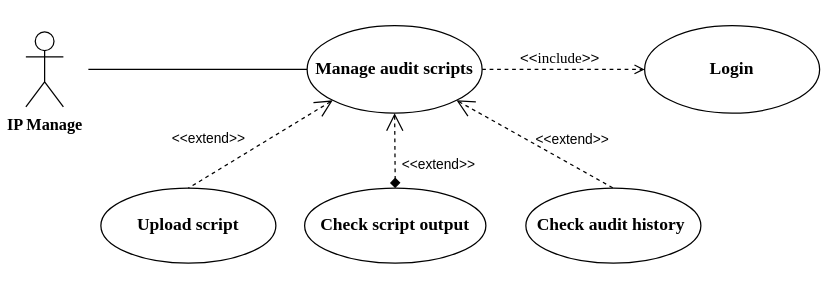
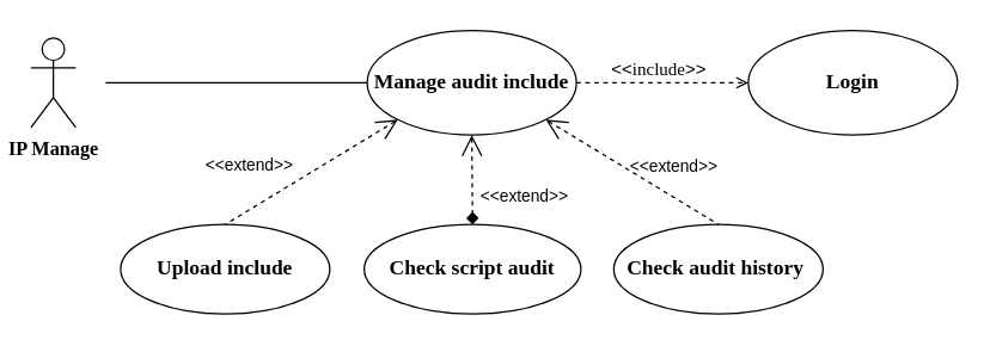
  <mxCell id="0" />
  <mxCell id="1" parent="0" />
  <mxCell id="2" value="&lt;font face=&quot;Old Standard TT&quot; size=&quot;1&quot;&gt;&lt;b style=&quot;font-size: 13px&quot;&gt;IP Manage&lt;/b&gt;&lt;/font&gt;" style="shape=umlActor;html=1;verticalLabelPosition=bottom;verticalAlign=top;align=center;" vertex="1" parent="1"><mxGeometry x="20" y="25" width="30" height="60" as="geometry" /></mxCell>
- <mxCell id="3" value="&lt;font face=&quot;Old Standard TT&quot; size=&quot;1&quot;&gt;&lt;b style=&quot;font-size: 14px&quot;&gt;Login&lt;/b&gt;&lt;/font&gt;" style="ellipse;whiteSpace=wrap;html=1;fillColor=none;" vertex="1" parent="1"><mxGeometry x="515" y="20" width="140" height="70" as="geometry" /></mxCell>
- <mxCell id="4" value="&lt;font face=&quot;Old Standard TT&quot; size=&quot;1&quot;&gt;&lt;b style=&quot;font-size: 14px&quot;&gt;Manage audit scripts&lt;/b&gt;&lt;/font&gt;" style="ellipse;whiteSpace=wrap;html=1;fillColor=none;" vertex="1" parent="1"><mxGeometry x="245" y="20" width="140" height="70" as="geometry" /></mxCell>
+ <mxCell id="3" value="&lt;font face=&quot;Old Standard TT&quot; size=&quot;1&quot;&gt;&lt;b style=&quot;font-size: 14px&quot;&gt;Login&lt;/b&gt;&lt;/font&gt;" style="ellipse;whiteSpace=wrap;html=1;fillColor=none;" vertex="1" parent="1"><mxGeometry x="500" y="20" width="140" height="70" as="geometry" /></mxCell>
+ <mxCell id="4" value="&lt;font face=&quot;Old Standard TT&quot; size=&quot;1&quot;&gt;&lt;b style=&quot;font-size: 14px&quot;&gt;Manage audit include&lt;/b&gt;&lt;/font&gt;" style="ellipse;whiteSpace=wrap;html=1;fillColor=none;" vertex="1" parent="1"><mxGeometry x="245" y="20" width="140" height="70" as="geometry" /></mxCell>
  <mxCell id="5" value="&lt;font style=&quot;font-size: 12px&quot;&gt;&amp;lt;&amp;lt;&lt;font face=&quot;Old Standard TT&quot; style=&quot;font-size: 12px&quot;&gt;include&lt;/font&gt;&amp;gt;&amp;gt;&lt;/font&gt;" style="edgeStyle=none;html=1;endArrow=open;verticalAlign=bottom;dashed=1;labelBackgroundColor=none;exitX=1;exitY=0.5;exitDx=0;exitDy=0;entryX=0;entryY=0.5;entryDx=0;entryDy=0;" edge="1" parent="1" source="4" target="3"><mxGeometry x="-0.043" width="160" relative="1" as="geometry"><mxPoint x="490" y="70" as="sourcePoint" /><mxPoint x="540" y="55" as="targetPoint" /><Array as="points" /><mxPoint as="offset" /></mxGeometry></mxCell>
  <mxCell id="6" value="" style="edgeStyle=none;html=1;endArrow=none;verticalAlign=bottom;entryX=0;entryY=0.5;entryDx=0;entryDy=0;" edge="1" parent="1" target="4"><mxGeometry width="160" relative="1" as="geometry"><mxPoint x="70" y="55" as="sourcePoint" /><mxPoint x="220" y="-25" as="targetPoint" /></mxGeometry></mxCell>
- <mxCell id="7" value="&lt;font face=&quot;Old Standard TT&quot; size=&quot;1&quot;&gt;&lt;b style=&quot;font-size: 14px&quot;&gt;Upload script&lt;/b&gt;&lt;/font&gt;" style="ellipse;whiteSpace=wrap;html=1;fillColor=none;" vertex="1" parent="1"><mxGeometry x="80" y="150" width="140" height="60" as="geometry" /></mxCell>
- <mxCell id="8" value="&lt;font face=&quot;Old Standard TT&quot; size=&quot;1&quot;&gt;&lt;b style=&quot;font-size: 14px&quot;&gt;Check audit history&amp;nbsp;&lt;/b&gt;&lt;/font&gt;" style="ellipse;whiteSpace=wrap;html=1;fillColor=none;" vertex="1" parent="1"><mxGeometry x="420" y="150" width="140" height="60" as="geometry" /></mxCell>
- <mxCell id="9" value="&lt;font face=&quot;Old Standard TT&quot; size=&quot;1&quot;&gt;&lt;b style=&quot;font-size: 14px&quot;&gt;Check script output&lt;/b&gt;&lt;/font&gt;" style="ellipse;whiteSpace=wrap;html=1;fillColor=none;" vertex="1" parent="1"><mxGeometry x="243" y="150" width="145" height="60" as="geometry" /></mxCell>
+ <mxCell id="7" value="&lt;font face=&quot;Old Standard TT&quot; size=&quot;1&quot;&gt;&lt;b style=&quot;font-size: 14px&quot;&gt;Upload include&lt;/b&gt;&lt;/font&gt;" style="ellipse;whiteSpace=wrap;html=1;fillColor=none;" vertex="1" parent="1"><mxGeometry x="80" y="150" width="140" height="60" as="geometry" /></mxCell>
+ <mxCell id="8" value="&lt;font face=&quot;Old Standard TT&quot; size=&quot;1&quot;&gt;&lt;b style=&quot;font-size: 14px&quot;&gt;Check audit history&amp;nbsp;&lt;/b&gt;&lt;/font&gt;" style="ellipse;whiteSpace=wrap;html=1;fillColor=none;" vertex="1" parent="1"><mxGeometry x="410" y="150" width="140" height="60" as="geometry" /></mxCell>
+ <mxCell id="9" value="&lt;font face=&quot;Old Standard TT&quot; size=&quot;1&quot;&gt;&lt;b style=&quot;font-size: 14px&quot;&gt;Check script audit&lt;/b&gt;&lt;/font&gt;" style="ellipse;whiteSpace=wrap;html=1;fillColor=none;" vertex="1" parent="1"><mxGeometry x="243" y="150" width="145" height="60" as="geometry" /></mxCell>
  <mxCell id="10" value="&amp;lt;&amp;lt;extend&amp;gt;&amp;gt;" style="edgeStyle=none;html=1;startArrow=open;endArrow=none;startSize=12;verticalAlign=bottom;dashed=1;labelBackgroundColor=none;exitX=1;exitY=1;exitDx=0;exitDy=0;entryX=0.5;entryY=0;entryDx=0;entryDy=0;" edge="1" parent="1" source="4" target="8"><mxGeometry x="0.39" y="10" width="160" relative="1" as="geometry"><mxPoint x="230" y="130" as="sourcePoint" /><mxPoint x="390" y="130" as="targetPoint" /><mxPoint as="offset" /></mxGeometry></mxCell>
  <mxCell id="11" value="&amp;lt;&amp;lt;extend&amp;gt;&amp;gt;" style="edgeStyle=none;html=1;startArrow=open;endArrow=none;startSize=12;verticalAlign=bottom;dashed=1;labelBackgroundColor=none;entryX=0.5;entryY=0;entryDx=0;entryDy=0;exitX=0;exitY=1;exitDx=0;exitDy=0;" edge="1" parent="1" source="4" target="7"><mxGeometry x="0.571" y="-18" width="160" relative="1" as="geometry"><mxPoint x="265" y="110" as="sourcePoint" /><mxPoint x="360" y="150" as="targetPoint" /><mxPoint as="offset" /></mxGeometry></mxCell>
  <mxCell id="12" value="&amp;lt;&amp;lt;extend&amp;gt;&amp;gt;" style="edgeStyle=none;html=1;startArrow=open;endArrow=diamond;startSize=12;verticalAlign=bottom;dashed=1;labelBackgroundColor=none;entryX=0.5;entryY=0;entryDx=0;entryDy=0;exitX=0.5;exitY=1;exitDx=0;exitDy=0;" edge="1" parent="1" source="4" target="9"><mxGeometry x="0.676" y="35" width="160" relative="1" as="geometry"><mxPoint x="300" y="91" as="sourcePoint" /><mxPoint x="440" y="180" as="targetPoint" /><mxPoint as="offset" /></mxGeometry></mxCell>
